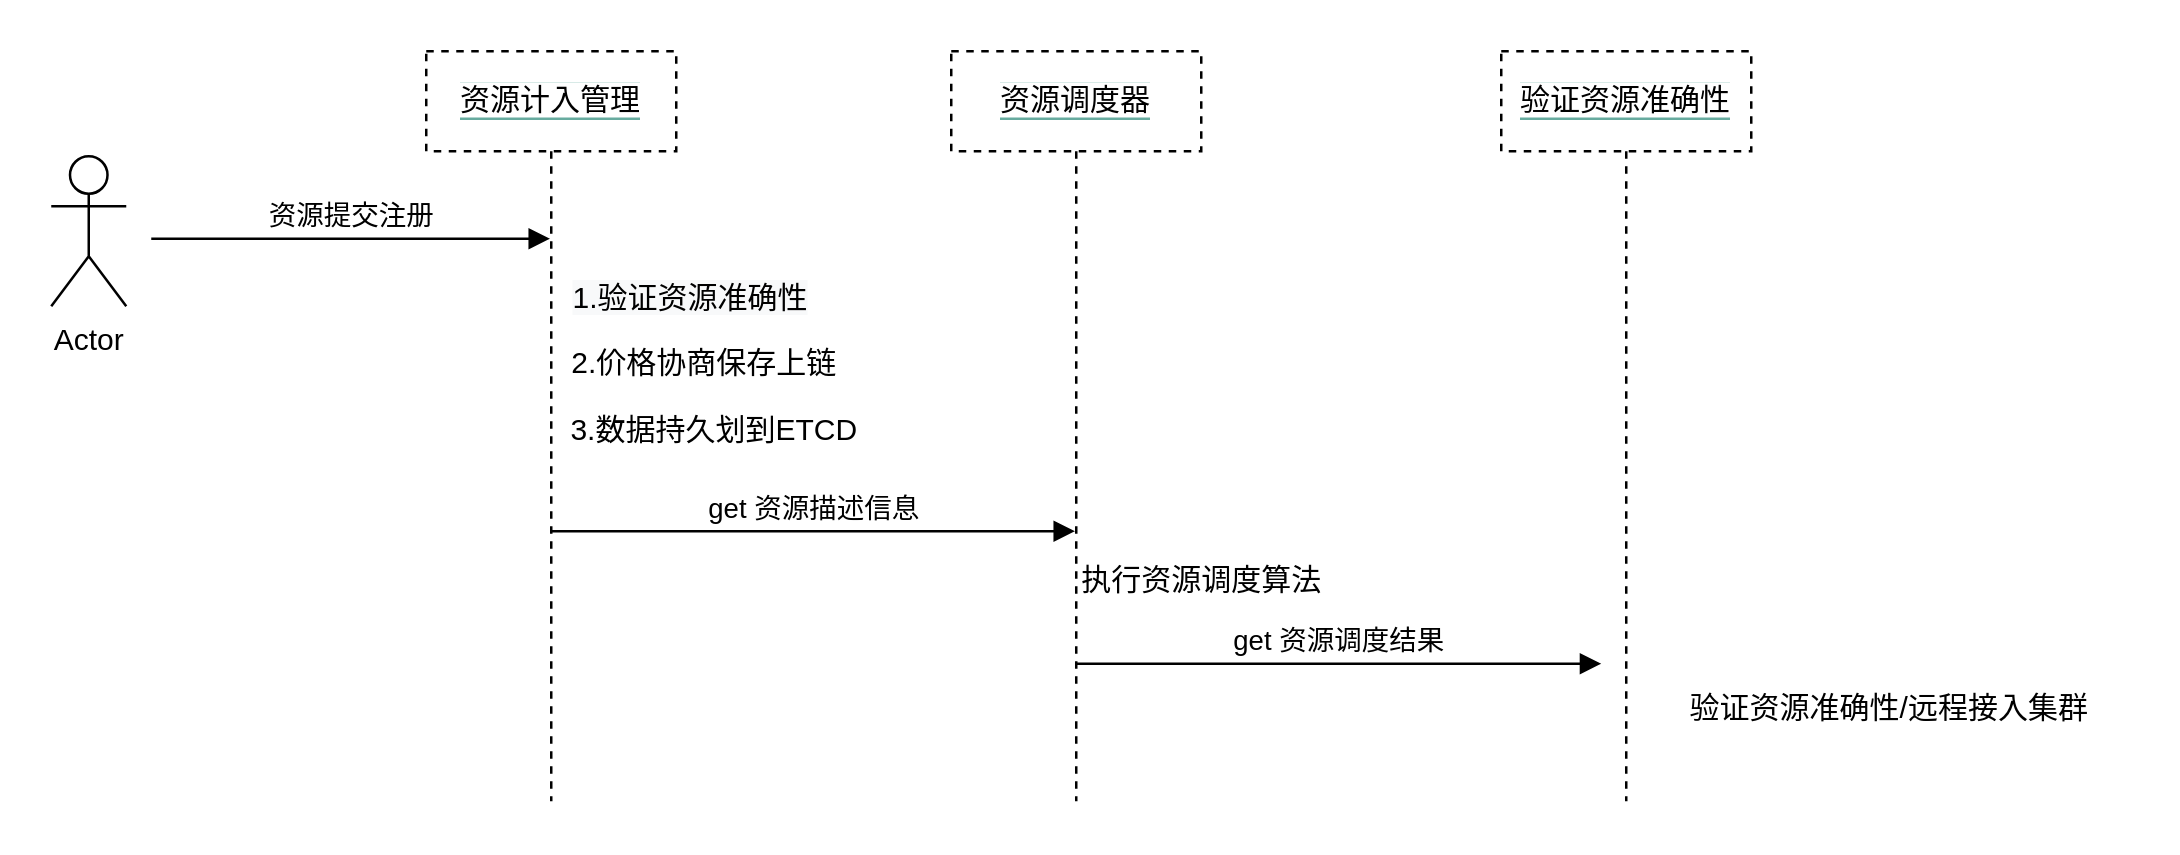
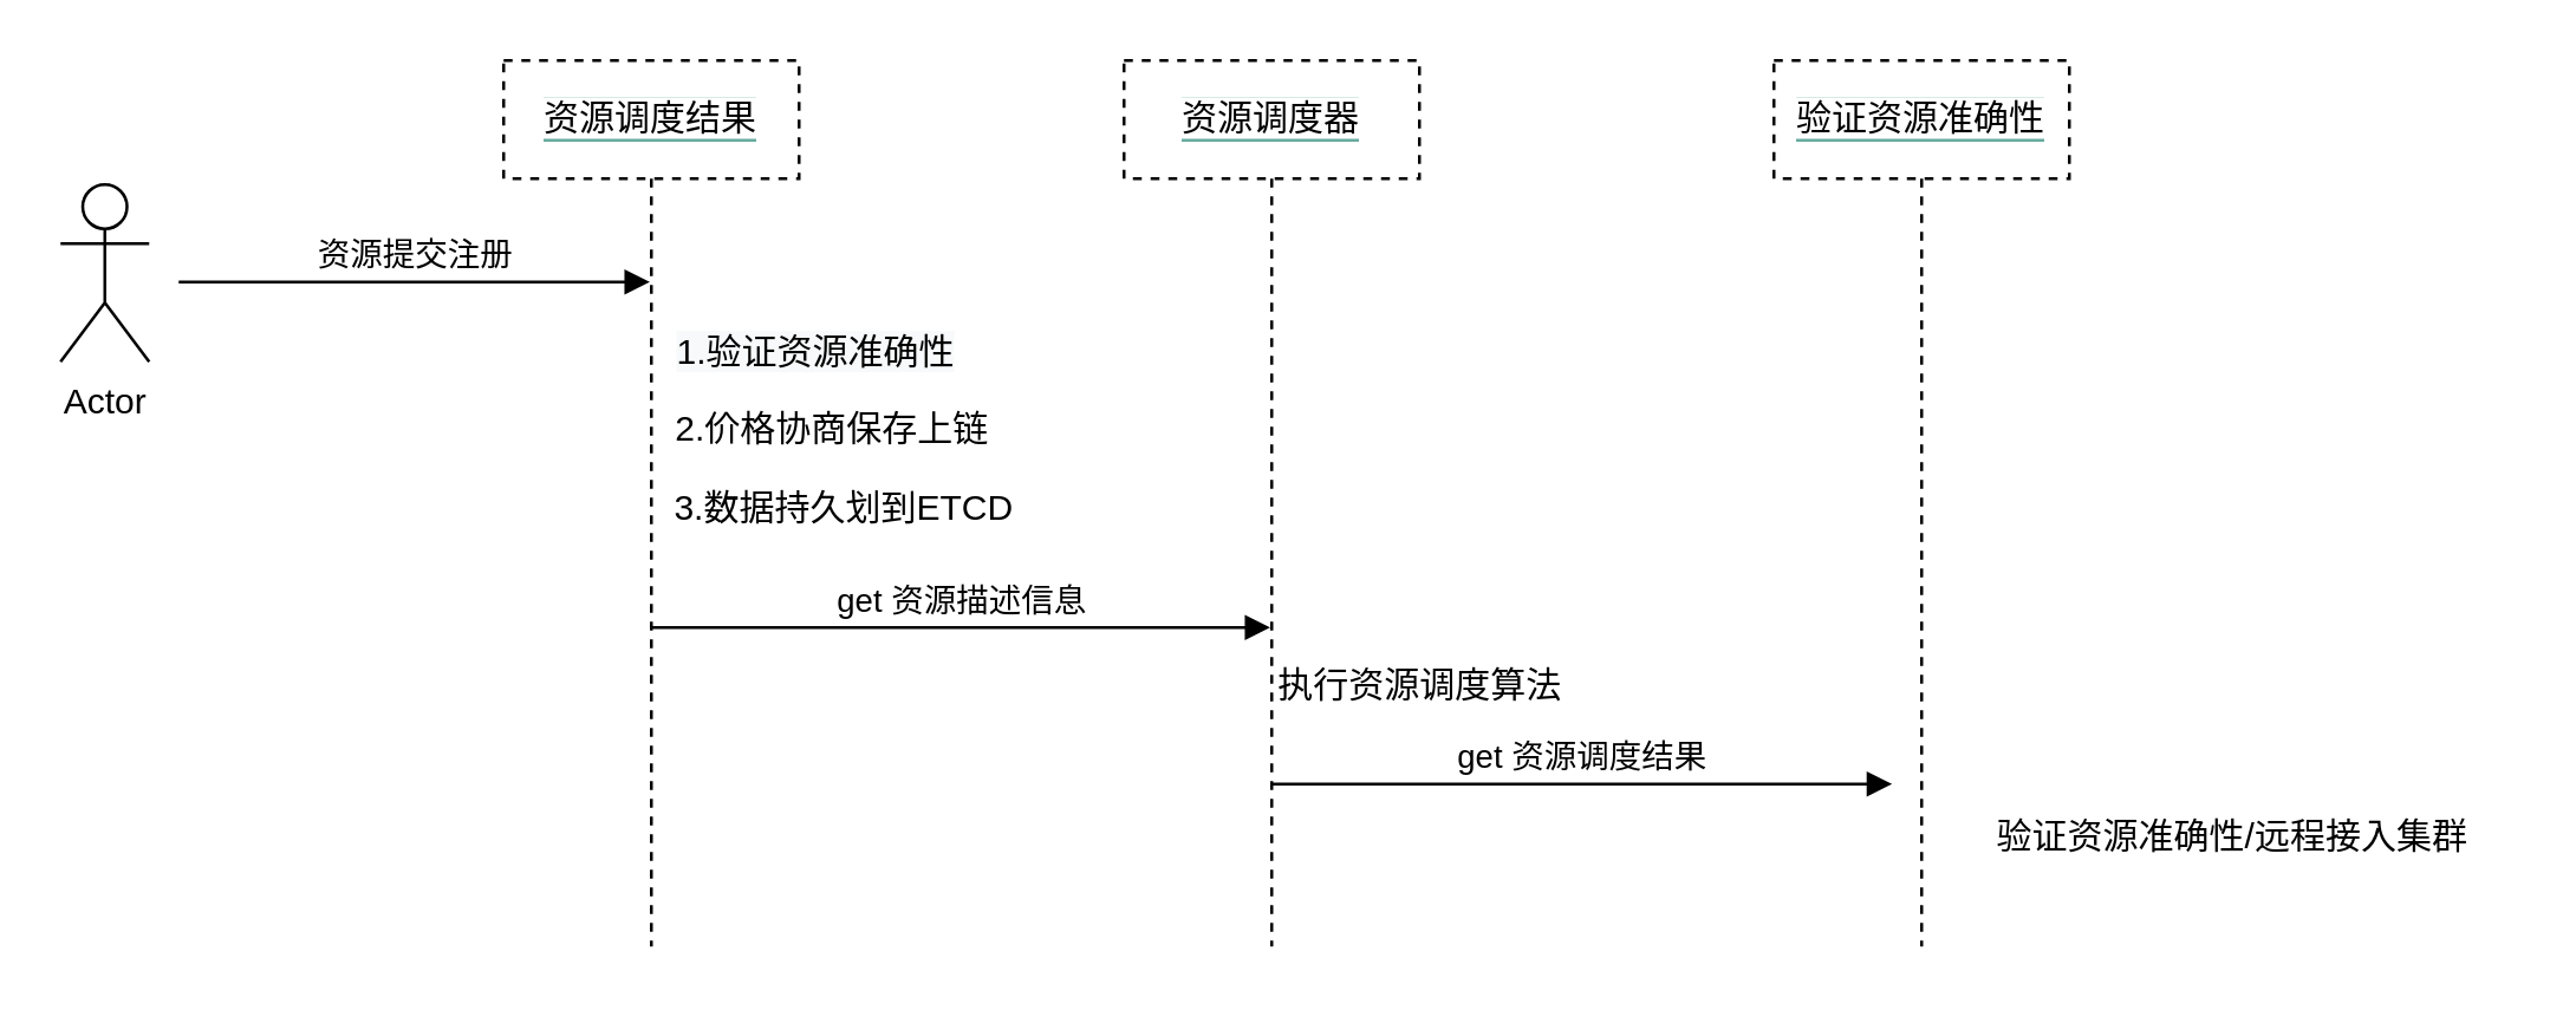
  <mxCell id="0" />
  <mxCell id="1" parent="0" />
  <mxCell id="2" value="Actor" style="shape=umlActor;verticalLabelPosition=bottom;verticalAlign=top;html=1;" vertex="1" parent="1"><mxGeometry x="20" y="62" width="30" height="60" as="geometry" /></mxCell>
  <mxCell id="3" value="资源提交注册" style="html=1;verticalAlign=bottom;endArrow=block;" edge="1" target="7" parent="1"><mxGeometry relative="1" as="geometry"><mxPoint x="60" y="95" as="sourcePoint" /><mxPoint x="194.5" y="95" as="targetPoint" /></mxGeometry></mxCell>
  <mxCell id="4" value="2.价格协商保存上链" style="text;html=1;align=center;verticalAlign=middle;resizable=0;points=[];autosize=1;" vertex="1" parent="1"><mxGeometry x="221" y="135.24" width="120" height="20" as="geometry" /></mxCell>
  <mxCell id="5" value="3.数据持久划到ETCD" style="text;html=1;align=center;verticalAlign=middle;resizable=0;points=[];autosize=1;" vertex="1" parent="1"><mxGeometry x="220" y="162" width="130" height="20" as="geometry" /></mxCell>
  <mxCell id="6" value="&lt;meta charset=&quot;utf-8&quot;&gt;&lt;span style=&quot;color: rgb(0, 0, 0); font-family: helvetica; font-size: 12px; font-style: normal; font-weight: 400; letter-spacing: normal; text-align: center; text-indent: 0px; text-transform: none; word-spacing: 0px; background-color: rgb(248, 249, 250); display: inline; float: none;&quot;&gt;1.验证资源准确性&lt;/span&gt;" style="text;whiteSpace=wrap;html=1;" vertex="1" parent="1"><mxGeometry x="226.5" y="105.24" width="120" height="30" as="geometry" /></mxCell>
- <mxCell id="7" value="&lt;span style=&quot;background-color: rgb(255 , 255 , 255)&quot;&gt;资源计入管理&lt;/span&gt;" style="shape=umlLifeline;perimeter=lifelinePerimeter;whiteSpace=wrap;html=1;container=1;collapsible=0;recursiveResize=0;outlineConnect=0;dashed=1;labelBackgroundColor=#67AB9F;strokeColor=#000000;" vertex="1" parent="1"><mxGeometry x="170" y="20" width="100" height="300" as="geometry" /></mxCell>
+ <mxCell id="7" value="&lt;span style=&quot;background-color: rgb(255 , 255 , 255)&quot;&gt;资源调度结果&lt;/span&gt;" style="shape=umlLifeline;perimeter=lifelinePerimeter;whiteSpace=wrap;html=1;container=1;collapsible=0;recursiveResize=0;outlineConnect=0;dashed=1;labelBackgroundColor=#67AB9F;strokeColor=#000000;" vertex="1" parent="1"><mxGeometry x="170" y="20" width="100" height="300" as="geometry" /></mxCell>
  <mxCell id="8" value="&lt;span style=&quot;background-color: rgb(255 , 255 , 255)&quot;&gt;资源调度器&lt;/span&gt;" style="shape=umlLifeline;perimeter=lifelinePerimeter;whiteSpace=wrap;html=1;container=1;collapsible=0;recursiveResize=0;outlineConnect=0;dashed=1;labelBackgroundColor=#67AB9F;strokeColor=#000000;" vertex="1" parent="1"><mxGeometry x="380" y="20" width="100" height="300" as="geometry" /></mxCell>
  <mxCell id="9" value="get 资源描述信息" style="html=1;verticalAlign=bottom;endArrow=block;" edge="1" parent="1" source="7"><mxGeometry relative="1" as="geometry"><mxPoint x="230" y="212" as="sourcePoint" /><mxPoint x="429.5" y="212" as="targetPoint" /></mxGeometry></mxCell>
  <mxCell id="10" value="&lt;span style=&quot;background-color: rgb(255 , 255 , 255)&quot;&gt;验证资源准确性&lt;/span&gt;" style="shape=umlLifeline;perimeter=lifelinePerimeter;whiteSpace=wrap;html=1;container=1;collapsible=0;recursiveResize=0;outlineConnect=0;dashed=1;labelBackgroundColor=#67AB9F;strokeColor=#000000;" vertex="1" parent="1"><mxGeometry x="600" y="20" width="100" height="300" as="geometry" /></mxCell>
  <mxCell id="11" value="get 资源调度结果" style="html=1;verticalAlign=bottom;endArrow=block;" edge="1" parent="1"><mxGeometry relative="1" as="geometry"><mxPoint x="430" y="265" as="sourcePoint" /><mxPoint x="640" y="265" as="targetPoint" /></mxGeometry></mxCell>
  <mxCell id="12" value="执行资源调度算法" style="text;html=1;align=center;verticalAlign=middle;resizable=0;points=[];autosize=1;" vertex="1" parent="1"><mxGeometry x="425" y="222" width="110" height="20" as="geometry" /></mxCell>
  <mxCell id="13" value="验证资源准确性/远程接入集群" style="text;html=1;align=center;verticalAlign=middle;resizable=0;points=[];autosize=1;" vertex="1" parent="1"><mxGeometry x="660" y="273.24" width="190" height="20" as="geometry" /></mxCell>
